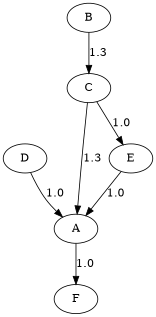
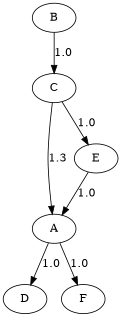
  digraph {
    n1 [label=A]
    n2 [label=D]
    n3 [label=F]
    n4 [label=B]
    n5 [label=C]
    n6 [label=E]
-   n2 -> n1 [label=1.0]
+   n1 -> n2 [label=1.0]
    n1 -> n3 [label=1.0]
-   n4 -> n5 [label=1.3]
+   n4 -> n5 [label=1.0]
    n5 -> n1 [label=1.3]
    n5 -> n6 [label=1.0]
    n6 -> n1 [label=1.0]
  }
